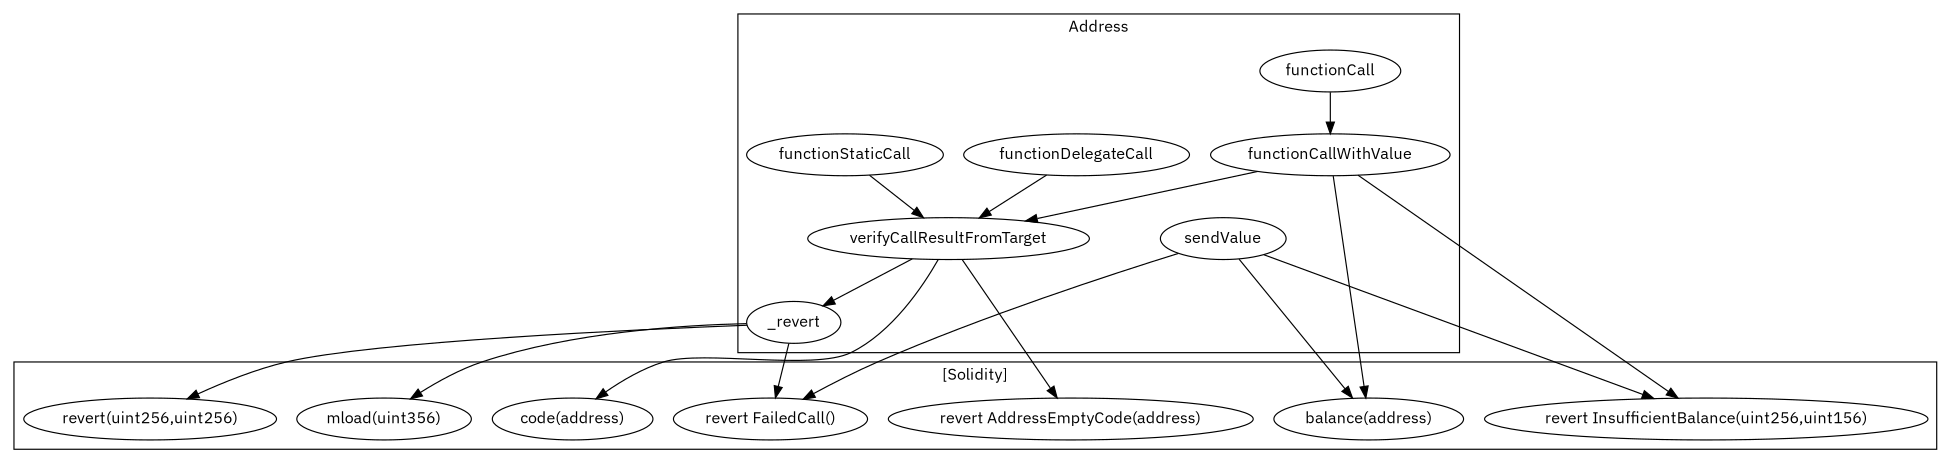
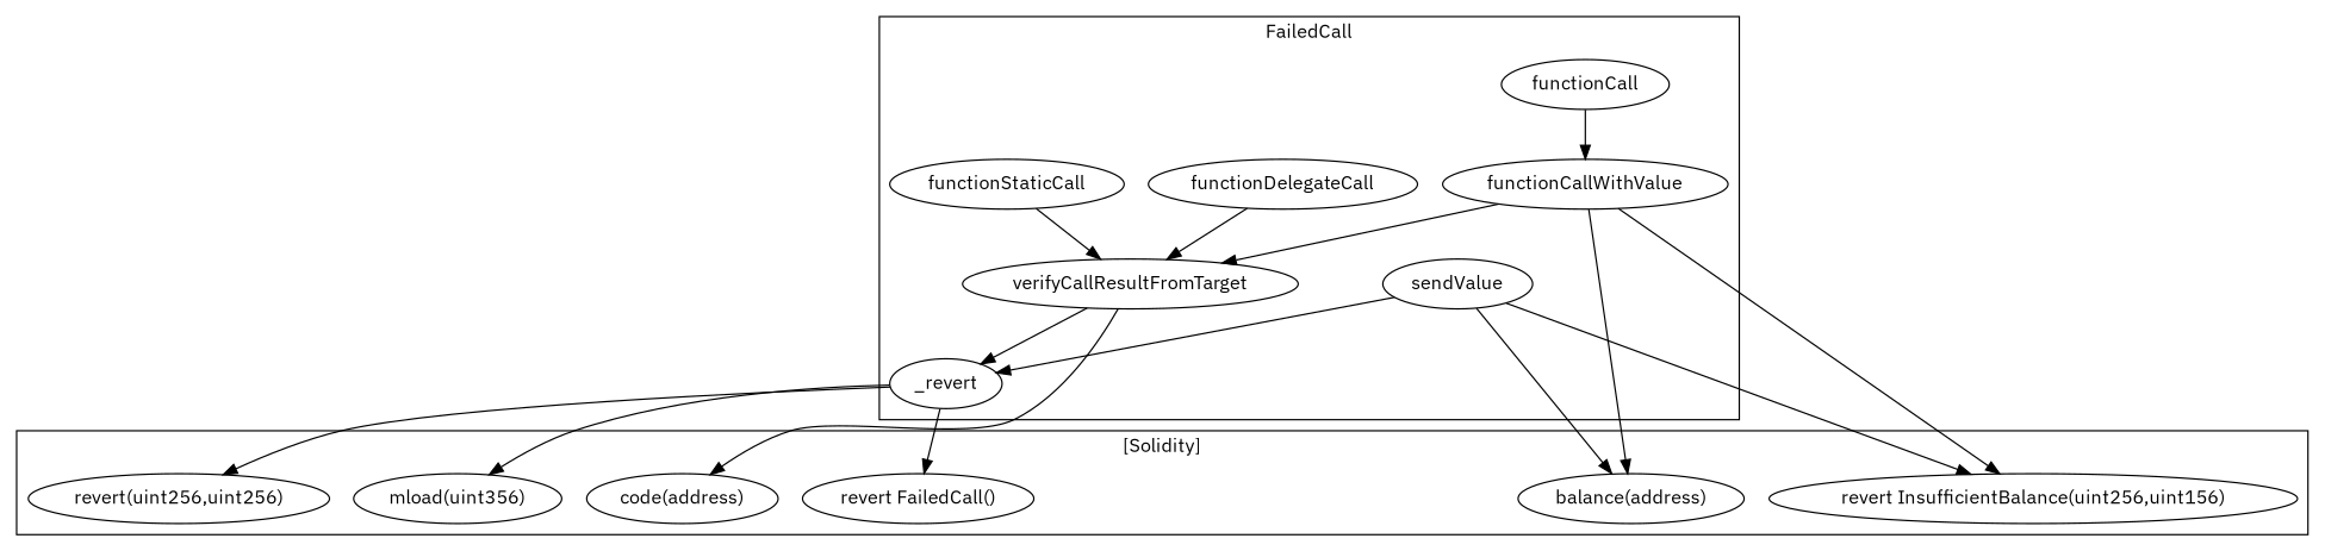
  strict digraph {
    fontname="IBM Plex Sans"
    node [fontname="IBM Plex Sans"]
    edge [fontname="IBM Plex Sans"]
    n1 [label=functionStaticCall]
    n2 [label=verifyCallResultFromTarget]
    n3 [label=_revert]
    n4 [label=sendValue]
    n5 [label=functionDelegateCall]
    n6 [label=functionCall]
    n7 [label=functionCallWithValue]
    "code(address)"
-   "revert AddressEmptyCode(address)"
    n10 [label="revert InsufficientBalance(uint256,uint156)"]
    "revert FailedCall()"
    "balance(address)"
    n13 [label="mload(uint356)"]
    "revert(uint256,uint256)"
    subgraph cluster_1 {
-     label=Address
+     label=FailedCall
      n1
      n2
      n3
      n4
      n5
      n6
      n7
    }
    subgraph cluster_2 {
      label="[Solidity]"
      "code(address)"
-     "revert AddressEmptyCode(address)"
      n10
      "revert FailedCall()"
      "balance(address)"
      n13
      "revert(uint256,uint256)"
    }
    n1 -> n2
    n2 -> n3
    n2 -> "code(address)"
-   n2 -> "revert AddressEmptyCode(address)"
    n3 -> "revert FailedCall()"
    n3 -> n13
    n3 -> "revert(uint256,uint256)"
    n4 -> n10
-   n4 -> "revert FailedCall()"
+   n4 -> n3
    n4 -> "balance(address)"
    n5 -> n2
    n6 -> n7
    n7 -> n2
    n7 -> n10
    n7 -> "balance(address)"
  }
